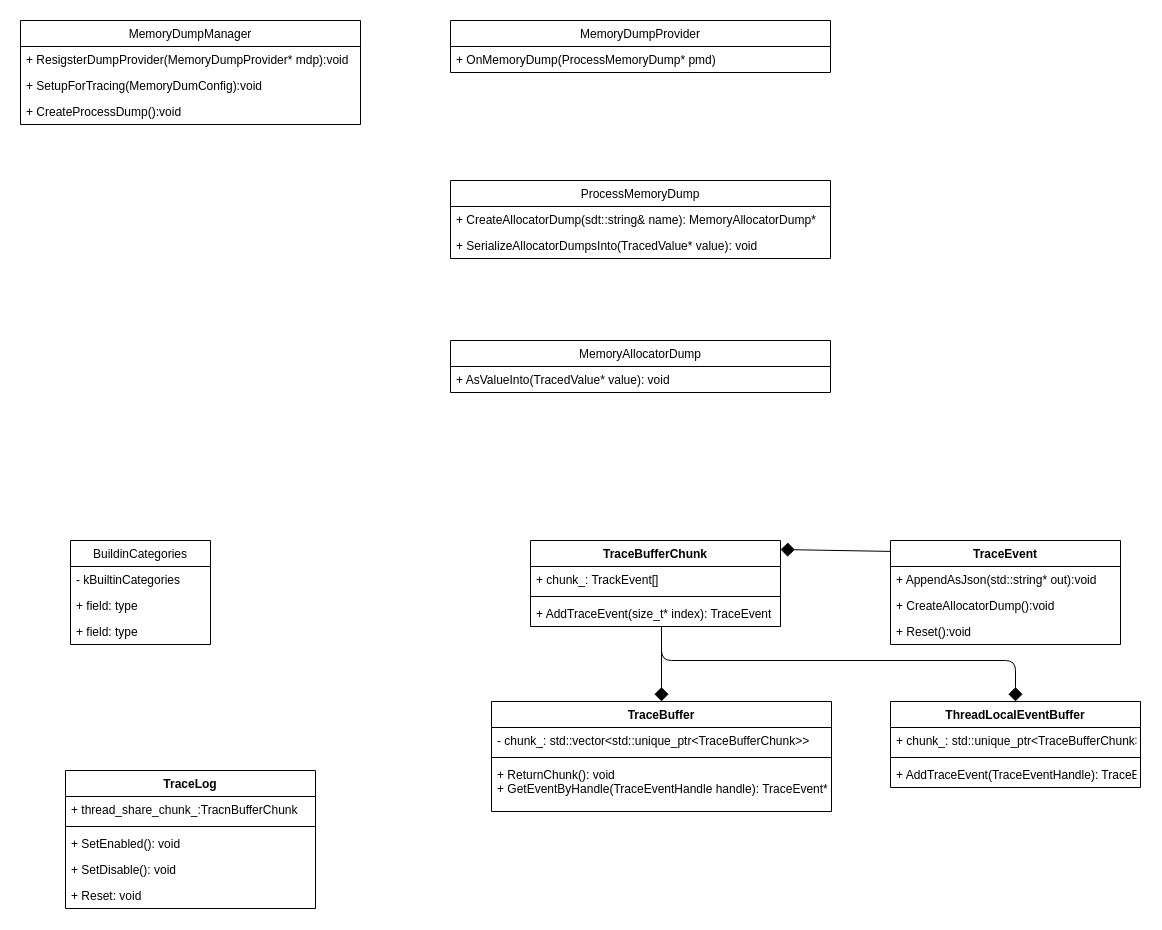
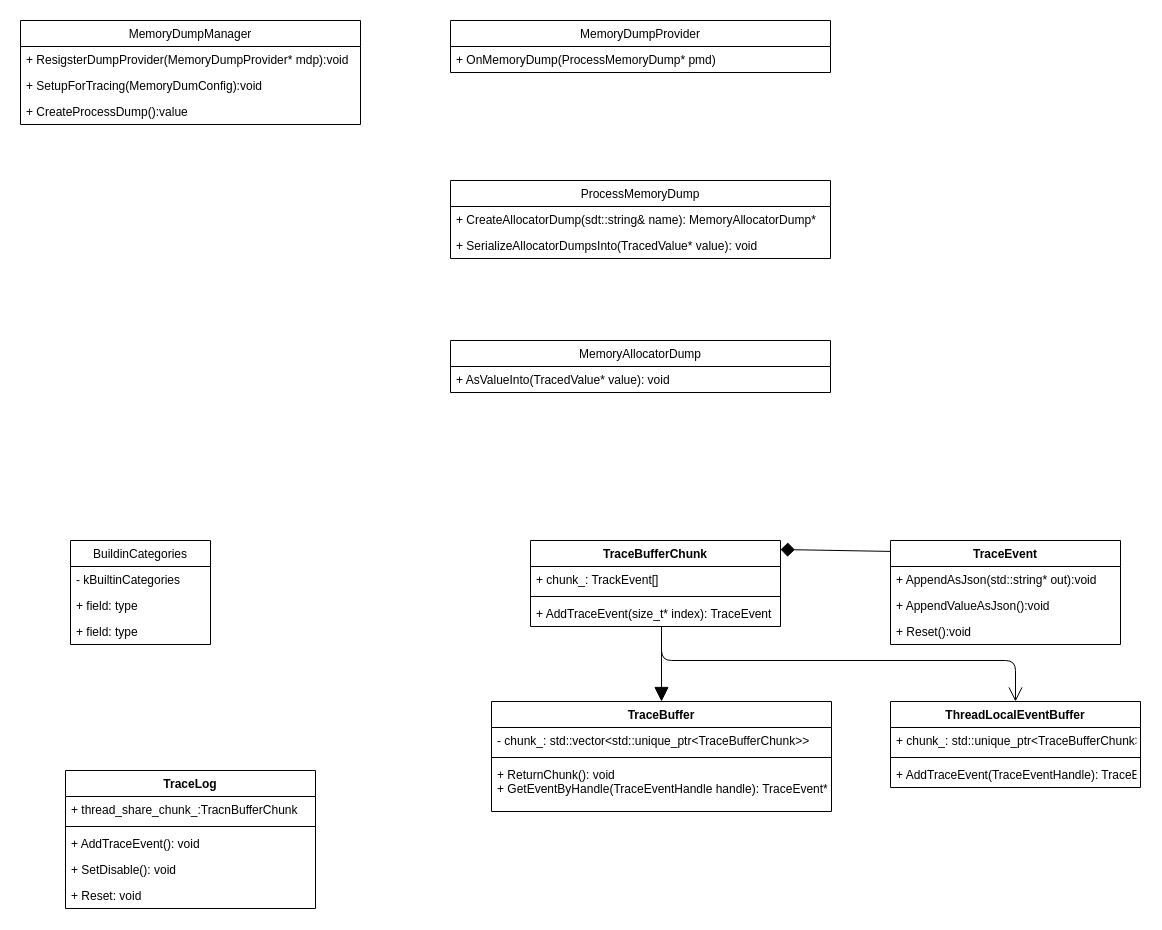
  <mxCell id="0" />
  <mxCell id="1" parent="0" />
  <mxCell id="2" value="MemoryDumpManager" style="swimlane;fontStyle=0;childLayout=stackLayout;horizontal=1;startSize=26;fillColor=none;horizontalStack=0;resizeParent=1;resizeParentMax=0;resizeLast=0;collapsible=1;marginBottom=0;" parent="1" vertex="1"><mxGeometry x="20" y="20" width="340" height="104" as="geometry" /></mxCell>
  <mxCell id="3" value="+ ResigsterDumpProvider(MemoryDumpProvider* mdp):void" style="text;strokeColor=none;fillColor=none;align=left;verticalAlign=top;spacingLeft=4;spacingRight=4;overflow=hidden;rotatable=0;points=[[0,0.5],[1,0.5]];portConstraint=eastwest;" parent="2" vertex="1"><mxGeometry y="26" width="340" height="26" as="geometry" /></mxCell>
  <mxCell id="4" value="+ SetupForTracing(MemoryDumConfig):void" style="text;strokeColor=none;fillColor=none;align=left;verticalAlign=top;spacingLeft=4;spacingRight=4;overflow=hidden;rotatable=0;points=[[0,0.5],[1,0.5]];portConstraint=eastwest;" parent="2" vertex="1"><mxGeometry y="52" width="340" height="26" as="geometry" /></mxCell>
- <mxCell id="5" value="+ CreateProcessDump():void" style="text;strokeColor=none;fillColor=none;align=left;verticalAlign=top;spacingLeft=4;spacingRight=4;overflow=hidden;rotatable=0;points=[[0,0.5],[1,0.5]];portConstraint=eastwest;" parent="2" vertex="1"><mxGeometry y="78" width="340" height="26" as="geometry" /></mxCell>
+ <mxCell id="5" value="+ CreateProcessDump():value" style="text;strokeColor=none;fillColor=none;align=left;verticalAlign=top;spacingLeft=4;spacingRight=4;overflow=hidden;rotatable=0;points=[[0,0.5],[1,0.5]];portConstraint=eastwest;" parent="2" vertex="1"><mxGeometry y="78" width="340" height="26" as="geometry" /></mxCell>
  <mxCell id="6" value="MemoryDumpProvider" style="swimlane;fontStyle=0;childLayout=stackLayout;horizontal=1;startSize=26;fillColor=none;horizontalStack=0;resizeParent=1;resizeParentMax=0;resizeLast=0;collapsible=1;marginBottom=0;" parent="1" vertex="1"><mxGeometry x="450" y="20" width="380" height="52" as="geometry" /></mxCell>
  <mxCell id="7" value="+ OnMemoryDump(ProcessMemoryDump* pmd)" style="text;strokeColor=none;fillColor=none;align=left;verticalAlign=top;spacingLeft=4;spacingRight=4;overflow=hidden;rotatable=0;points=[[0,0.5],[1,0.5]];portConstraint=eastwest;" parent="6" vertex="1"><mxGeometry y="26" width="380" height="26" as="geometry" /></mxCell>
  <mxCell id="8" value="ProcessMemoryDump" style="swimlane;fontStyle=0;childLayout=stackLayout;horizontal=1;startSize=26;fillColor=none;horizontalStack=0;resizeParent=1;resizeParentMax=0;resizeLast=0;collapsible=1;marginBottom=0;" parent="1" vertex="1"><mxGeometry x="450" y="180" width="380" height="78" as="geometry" /></mxCell>
  <mxCell id="9" value="+ CreateAllocatorDump(sdt::string&amp; name): MemoryAllocatorDump*" style="text;strokeColor=none;fillColor=none;align=left;verticalAlign=top;spacingLeft=4;spacingRight=4;overflow=hidden;rotatable=0;points=[[0,0.5],[1,0.5]];portConstraint=eastwest;" parent="8" vertex="1"><mxGeometry y="26" width="380" height="26" as="geometry" /></mxCell>
  <mxCell id="10" value="+ SerializeAllocatorDumpsInto(TracedValue* value): void" style="text;strokeColor=none;fillColor=none;align=left;verticalAlign=top;spacingLeft=4;spacingRight=4;overflow=hidden;rotatable=0;points=[[0,0.5],[1,0.5]];portConstraint=eastwest;" parent="8" vertex="1"><mxGeometry y="52" width="380" height="26" as="geometry" /></mxCell>
  <mxCell id="11" value="MemoryAllocatorDump" style="swimlane;fontStyle=0;childLayout=stackLayout;horizontal=1;startSize=26;fillColor=none;horizontalStack=0;resizeParent=1;resizeParentMax=0;resizeLast=0;collapsible=1;marginBottom=0;" parent="1" vertex="1"><mxGeometry x="450" y="340" width="380" height="52" as="geometry" /></mxCell>
  <mxCell id="12" value="+ AsValueInto(TracedValue* value): void" style="text;strokeColor=none;fillColor=none;align=left;verticalAlign=top;spacingLeft=4;spacingRight=4;overflow=hidden;rotatable=0;points=[[0,0.5],[1,0.5]];portConstraint=eastwest;" parent="11" vertex="1"><mxGeometry y="26" width="380" height="26" as="geometry" /></mxCell>
  <mxCell id="13" value="BuildinCategories" style="swimlane;fontStyle=0;childLayout=stackLayout;horizontal=1;startSize=26;fillColor=none;horizontalStack=0;resizeParent=1;resizeParentMax=0;resizeLast=0;collapsible=1;marginBottom=0;" parent="1" vertex="1"><mxGeometry x="70" y="540" width="140" height="104" as="geometry" /></mxCell>
  <mxCell id="14" value="- kBuiltinCategories" style="text;strokeColor=none;fillColor=none;align=left;verticalAlign=top;spacingLeft=4;spacingRight=4;overflow=hidden;rotatable=0;points=[[0,0.5],[1,0.5]];portConstraint=eastwest;" parent="13" vertex="1"><mxGeometry y="26" width="140" height="26" as="geometry" /></mxCell>
  <mxCell id="15" value="+ field: type" style="text;strokeColor=none;fillColor=none;align=left;verticalAlign=top;spacingLeft=4;spacingRight=4;overflow=hidden;rotatable=0;points=[[0,0.5],[1,0.5]];portConstraint=eastwest;" parent="13" vertex="1"><mxGeometry y="52" width="140" height="26" as="geometry" /></mxCell>
  <mxCell id="16" value="+ field: type" style="text;strokeColor=none;fillColor=none;align=left;verticalAlign=top;spacingLeft=4;spacingRight=4;overflow=hidden;rotatable=0;points=[[0,0.5],[1,0.5]];portConstraint=eastwest;" parent="13" vertex="1"><mxGeometry y="78" width="140" height="26" as="geometry" /></mxCell>
  <mxCell id="17" value="TraceBufferChunk" style="swimlane;fontStyle=1;align=center;verticalAlign=top;childLayout=stackLayout;horizontal=1;startSize=26;horizontalStack=0;resizeParent=1;resizeParentMax=0;resizeLast=0;collapsible=1;marginBottom=0;" parent="1" vertex="1"><mxGeometry x="530" y="540" width="250" height="86" as="geometry" /></mxCell>
  <mxCell id="18" value="+ chunk_: TrackEvent[]" style="text;strokeColor=none;fillColor=none;align=left;verticalAlign=top;spacingLeft=4;spacingRight=4;overflow=hidden;rotatable=0;points=[[0,0.5],[1,0.5]];portConstraint=eastwest;" parent="17" vertex="1"><mxGeometry y="26" width="250" height="26" as="geometry" /></mxCell>
  <mxCell id="19" value="" style="line;strokeWidth=1;fillColor=none;align=left;verticalAlign=middle;spacingTop=-1;spacingLeft=3;spacingRight=3;rotatable=0;labelPosition=right;points=[];portConstraint=eastwest;" parent="17" vertex="1"><mxGeometry y="52" width="250" height="8" as="geometry" /></mxCell>
  <mxCell id="20" value="+ AddTraceEvent(size_t* index): TraceEvent" style="text;strokeColor=none;fillColor=none;align=left;verticalAlign=top;spacingLeft=4;spacingRight=4;overflow=hidden;rotatable=0;points=[[0,0.5],[1,0.5]];portConstraint=eastwest;" parent="17" vertex="1"><mxGeometry y="60" width="250" height="26" as="geometry" /></mxCell>
  <mxCell id="21" value="TraceLog" style="swimlane;fontStyle=1;align=center;verticalAlign=top;childLayout=stackLayout;horizontal=1;startSize=26;horizontalStack=0;resizeParent=1;resizeParentMax=0;resizeLast=0;collapsible=1;marginBottom=0;" parent="1" vertex="1"><mxGeometry x="65" y="770" width="250" height="138" as="geometry" /></mxCell>
  <mxCell id="22" value="+ thread_share_chunk_:TracnBufferChunk" style="text;strokeColor=none;fillColor=none;align=left;verticalAlign=top;spacingLeft=4;spacingRight=4;overflow=hidden;rotatable=0;points=[[0,0.5],[1,0.5]];portConstraint=eastwest;" parent="21" vertex="1"><mxGeometry y="26" width="250" height="26" as="geometry" /></mxCell>
  <mxCell id="23" value="" style="line;strokeWidth=1;fillColor=none;align=left;verticalAlign=middle;spacingTop=-1;spacingLeft=3;spacingRight=3;rotatable=0;labelPosition=right;points=[];portConstraint=eastwest;" parent="21" vertex="1"><mxGeometry y="52" width="250" height="8" as="geometry" /></mxCell>
- <mxCell id="24" value="+ SetEnabled(): void" style="text;strokeColor=none;fillColor=none;align=left;verticalAlign=top;spacingLeft=4;spacingRight=4;overflow=hidden;rotatable=0;points=[[0,0.5],[1,0.5]];portConstraint=eastwest;" parent="21" vertex="1"><mxGeometry y="60" width="250" height="26" as="geometry" /></mxCell>
+ <mxCell id="24" value="+ AddTraceEvent(): void" style="text;strokeColor=none;fillColor=none;align=left;verticalAlign=top;spacingLeft=4;spacingRight=4;overflow=hidden;rotatable=0;points=[[0,0.5],[1,0.5]];portConstraint=eastwest;" parent="21" vertex="1"><mxGeometry y="60" width="250" height="26" as="geometry" /></mxCell>
  <mxCell id="25" value="+ SetDisable(): void" style="text;strokeColor=none;fillColor=none;align=left;verticalAlign=top;spacingLeft=4;spacingRight=4;overflow=hidden;rotatable=0;points=[[0,0.5],[1,0.5]];portConstraint=eastwest;" parent="21" vertex="1"><mxGeometry y="86" width="250" height="26" as="geometry" /></mxCell>
  <mxCell id="26" value="+ Reset: void" style="text;strokeColor=none;fillColor=none;align=left;verticalAlign=top;spacingLeft=4;spacingRight=4;overflow=hidden;rotatable=0;points=[[0,0.5],[1,0.5]];portConstraint=eastwest;" parent="21" vertex="1"><mxGeometry y="112" width="250" height="26" as="geometry" /></mxCell>
- <mxCell id="27" value="" style="endArrow=diamond;endFill=1;endSize=12;html=1;exitX=0.524;exitY=1.038;exitDx=0;exitDy=0;exitPerimeter=0;entryX=0.5;entryY=0;entryDx=0;entryDy=0;fontSize=11;" parent="1" source="20" target="28" edge="1"><mxGeometry width="160" relative="1" as="geometry"><mxPoint x="640" y="500" as="sourcePoint" /><mxPoint x="800" y="500" as="targetPoint" /></mxGeometry></mxCell>
+ <mxCell id="27" value="" style="endArrow=block;endFill=1;endSize=12;html=1;exitX=0.524;exitY=1.038;exitDx=0;exitDy=0;exitPerimeter=0;entryX=0.5;entryY=0;entryDx=0;entryDy=0;fontSize=11;" parent="1" source="20" target="28" edge="1"><mxGeometry width="160" relative="1" as="geometry"><mxPoint x="640" y="500" as="sourcePoint" /><mxPoint x="800" y="500" as="targetPoint" /></mxGeometry></mxCell>
  <mxCell id="28" value="TraceBuffer" style="swimlane;fontStyle=1;align=center;verticalAlign=top;childLayout=stackLayout;horizontal=1;startSize=26;horizontalStack=0;resizeParent=1;resizeParentMax=0;resizeLast=0;collapsible=1;marginBottom=0;" parent="1" vertex="1"><mxGeometry x="491" y="701" width="340" height="110" as="geometry" /></mxCell>
  <mxCell id="29" value="- chunk_: std::vector&lt;std::unique_ptr&lt;TraceBufferChunk&gt;&gt;" style="text;strokeColor=none;fillColor=none;align=left;verticalAlign=top;spacingLeft=4;spacingRight=4;overflow=hidden;rotatable=0;points=[[0,0.5],[1,0.5]];portConstraint=eastwest;" parent="28" vertex="1"><mxGeometry y="26" width="340" height="26" as="geometry" /></mxCell>
  <mxCell id="30" value="" style="line;strokeWidth=1;fillColor=none;align=left;verticalAlign=middle;spacingTop=-1;spacingLeft=3;spacingRight=3;rotatable=0;labelPosition=right;points=[];portConstraint=eastwest;" parent="28" vertex="1"><mxGeometry y="52" width="340" height="8" as="geometry" /></mxCell>
  <mxCell id="31" value="+ ReturnChunk(): void&#10;+ GetEventByHandle(TraceEventHandle handle): TraceEvent*" style="text;strokeColor=none;fillColor=none;align=left;verticalAlign=top;spacingLeft=4;spacingRight=4;overflow=hidden;rotatable=0;points=[[0,0.5],[1,0.5]];portConstraint=eastwest;" parent="28" vertex="1"><mxGeometry y="60" width="340" height="50" as="geometry" /></mxCell>
  <mxCell id="32" value="" style="endArrow=diamond;endFill=1;endSize=12;html=1;fontSize=11;exitX=0;exitY=0.105;exitDx=0;exitDy=0;exitPerimeter=0;" parent="1" source="33" edge="1"><mxGeometry width="160" relative="1" as="geometry"><mxPoint x="840" y="490" as="sourcePoint" /><mxPoint x="780" y="549" as="targetPoint" /></mxGeometry></mxCell>
  <mxCell id="33" value="TraceEvent" style="swimlane;fontStyle=1;align=center;verticalAlign=top;childLayout=stackLayout;horizontal=1;startSize=26;horizontalStack=0;resizeParent=1;resizeParentMax=0;resizeLast=0;collapsible=1;marginBottom=0;" parent="1" vertex="1"><mxGeometry x="890" y="540" width="230" height="104" as="geometry" /></mxCell>
  <mxCell id="34" value="+ AppendAsJson(std::string* out):void" style="text;strokeColor=none;fillColor=none;align=left;verticalAlign=top;spacingLeft=4;spacingRight=4;overflow=hidden;rotatable=0;points=[[0,0.5],[1,0.5]];portConstraint=eastwest;" parent="33" vertex="1"><mxGeometry y="26" width="230" height="26" as="geometry" /></mxCell>
- <mxCell id="35" value="+ CreateAllocatorDump():void" style="text;strokeColor=none;fillColor=none;align=left;verticalAlign=top;spacingLeft=4;spacingRight=4;overflow=hidden;rotatable=0;points=[[0,0.5],[1,0.5]];portConstraint=eastwest;" parent="33" vertex="1"><mxGeometry y="52" width="230" height="26" as="geometry" /></mxCell>
+ <mxCell id="35" value="+ AppendValueAsJson():void" style="text;strokeColor=none;fillColor=none;align=left;verticalAlign=top;spacingLeft=4;spacingRight=4;overflow=hidden;rotatable=0;points=[[0,0.5],[1,0.5]];portConstraint=eastwest;" parent="33" vertex="1"><mxGeometry y="52" width="230" height="26" as="geometry" /></mxCell>
  <mxCell id="36" value="+ Reset():void" style="text;strokeColor=none;fillColor=none;align=left;verticalAlign=top;spacingLeft=4;spacingRight=4;overflow=hidden;rotatable=0;points=[[0,0.5],[1,0.5]];portConstraint=eastwest;" parent="33" vertex="1"><mxGeometry y="78" width="230" height="26" as="geometry" /></mxCell>
  <mxCell id="37" value="ThreadLocalEventBuffer" style="swimlane;fontStyle=1;align=center;verticalAlign=top;childLayout=stackLayout;horizontal=1;startSize=26;horizontalStack=0;resizeParent=1;resizeParentMax=0;resizeLast=0;collapsible=1;marginBottom=0;" parent="1" vertex="1"><mxGeometry x="890" y="701" width="250" height="86" as="geometry" /></mxCell>
  <mxCell id="38" value="+ chunk_: std::unique_ptr&lt;TraceBufferChunk&gt;" style="text;strokeColor=none;fillColor=none;align=left;verticalAlign=top;spacingLeft=4;spacingRight=4;overflow=hidden;rotatable=0;points=[[0,0.5],[1,0.5]];portConstraint=eastwest;" parent="37" vertex="1"><mxGeometry y="26" width="250" height="26" as="geometry" /></mxCell>
  <mxCell id="39" value="" style="line;strokeWidth=1;fillColor=none;align=left;verticalAlign=middle;spacingTop=-1;spacingLeft=3;spacingRight=3;rotatable=0;labelPosition=right;points=[];portConstraint=eastwest;" parent="37" vertex="1"><mxGeometry y="52" width="250" height="8" as="geometry" /></mxCell>
  <mxCell id="40" value="+ AddTraceEvent(TraceEventHandle): TraceEvent" style="text;strokeColor=none;fillColor=none;align=left;verticalAlign=top;spacingLeft=4;spacingRight=4;overflow=hidden;rotatable=0;points=[[0,0.5],[1,0.5]];portConstraint=eastwest;" parent="37" vertex="1"><mxGeometry y="60" width="250" height="26" as="geometry" /></mxCell>
- <mxCell id="41" value="" style="endArrow=diamond;endFill=1;endSize=12;html=1;exitX=0.524;exitY=1;exitDx=0;exitDy=0;exitPerimeter=0;entryX=0.5;entryY=0;entryDx=0;entryDy=0;fontSize=11;" parent="1" source="20" target="37" edge="1"><mxGeometry width="160" relative="1" as="geometry"><mxPoint x="671" y="636.988" as="sourcePoint" /><mxPoint x="671" y="711" as="targetPoint" /><Array as="points"><mxPoint x="661" y="660" /><mxPoint x="1015" y="660" /></Array></mxGeometry></mxCell>
+ <mxCell id="41" value="" style="endArrow=open;endFill=1;endSize=12;html=1;exitX=0.524;exitY=1;exitDx=0;exitDy=0;exitPerimeter=0;entryX=0.5;entryY=0;entryDx=0;entryDy=0;fontSize=11;" parent="1" source="20" target="37" edge="1"><mxGeometry width="160" relative="1" as="geometry"><mxPoint x="671" y="636.988" as="sourcePoint" /><mxPoint x="671" y="711" as="targetPoint" /><Array as="points"><mxPoint x="661" y="660" /><mxPoint x="1015" y="660" /></Array></mxGeometry></mxCell>
